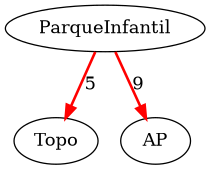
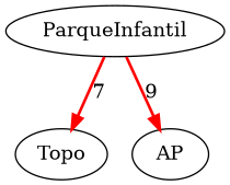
  digraph {
    edge [color=red penwidth=2.0]
    n1 [label=ParqueInfantil]
    n2 [label=Topo]
    n3 [label=AP]
-   n1 -> n2 [label=5]
+   n1 -> n2 [label=7]
    n1 -> n3 [label=9]
  }
